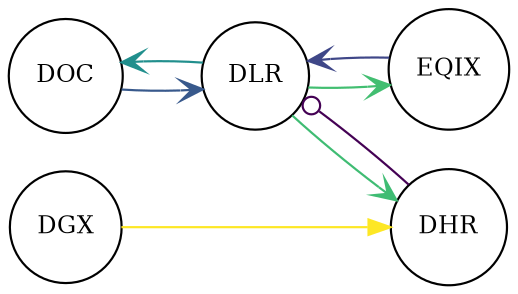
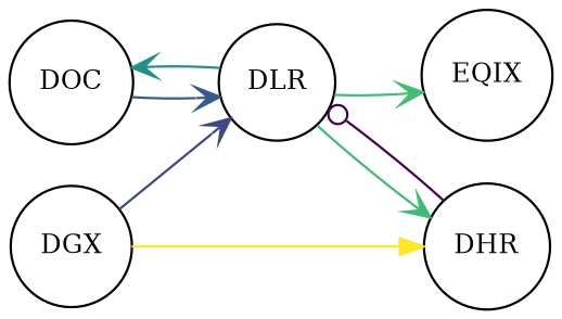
  digraph {
    rankdir=LR
    node [fontsize="11pt" shape=circle]
    edge [arrowhead=vee]
    DOC
    DLR
    DGX
    DHR
    EQIX
    DOC -> DLR [color="#38598c"]
    DLR -> DOC [color="#218f8d"]
    DLR -> DHR [color="#3fbc73"]
    DLR -> EQIX [color="#42be71"]
    DGX -> DHR [color="#fde725" arrowhead=""]
    DHR -> DLR [arrowhead=odot color="#440154"]
-   EQIX -> DLR [color="#3f4788"]
+   DGX -> DLR [color="#3f4788"]
  }
